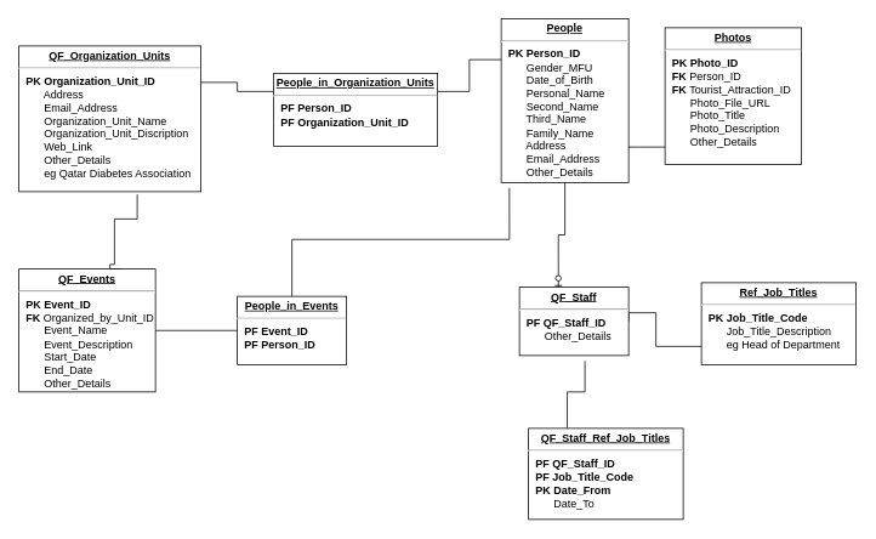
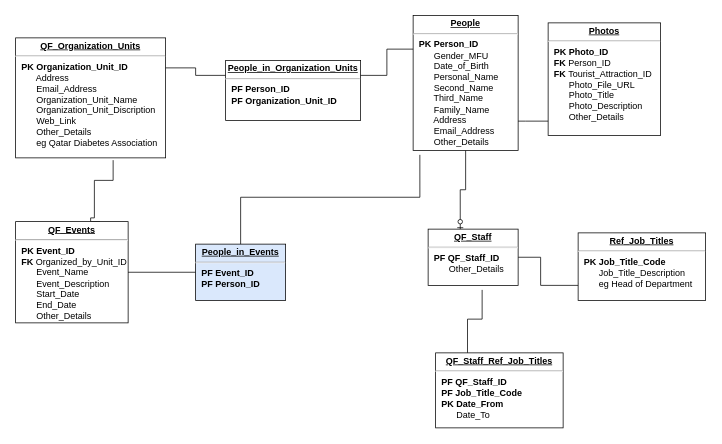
  <mxCell id="0" />
  <mxCell id="1" parent="0" />
  <mxCell id="2" style="edgeStyle=orthogonalEdgeStyle;rounded=0;html=1;exitX=0.65;exitY=1.019;entryX=0.75;entryY=0;labelBackgroundColor=none;endArrow=none;endFill=0;endSize=8;fontFamily=Verdana;fontSize=12;align=left;entryDx=0;entryDy=0;exitDx=0;exitDy=0;exitPerimeter=0;" parent="1" source="3" target="4" edge="1"><mxGeometry relative="1" as="geometry"><Array as="points"><mxPoint x="150" y="240" /><mxPoint x="125" y="240" /><mxPoint x="125" y="290" /><mxPoint x="120" y="290" /><mxPoint x="120" y="295" /></Array></mxGeometry></mxCell>
  <mxCell id="3" value="&lt;p style=&quot;margin: 0px ; margin-top: 4px ; text-align: center ; text-decoration: underline&quot;&gt;&lt;b&gt;QF_Organization_Units&lt;/b&gt;&lt;/p&gt;&lt;hr&gt;&lt;p style=&quot;margin: 0px ; margin-left: 8px&quot;&gt;&lt;b&gt;PK Organization_Unit_ID&lt;/b&gt;&lt;br&gt;&amp;nbsp; &amp;nbsp; &amp;nbsp; Address&lt;br&gt;&amp;nbsp; &amp;nbsp; &amp;nbsp; Email_Address&lt;/p&gt;&lt;p style=&quot;margin: 0px ; margin-left: 8px&quot;&gt;&amp;nbsp; &amp;nbsp; &amp;nbsp; Organization_Unit_Name&lt;/p&gt;&lt;p style=&quot;margin: 0px ; margin-left: 8px&quot;&gt;&amp;nbsp; &amp;nbsp; &amp;nbsp; Organization_Unit_Discription&lt;/p&gt;&lt;p style=&quot;margin: 0px ; margin-left: 8px&quot;&gt;&amp;nbsp; &amp;nbsp; &amp;nbsp; Web_Link&lt;/p&gt;&lt;p style=&quot;margin: 0px ; margin-left: 8px&quot;&gt;&amp;nbsp; &amp;nbsp; &amp;nbsp; Other_Details&lt;/p&gt;&lt;p style=&quot;margin: 0px ; margin-left: 8px&quot;&gt;&amp;nbsp; &amp;nbsp; &amp;nbsp; eg Qatar Diabetes Association&lt;/p&gt;" style="verticalAlign=top;align=left;overflow=fill;fontSize=12;fontFamily=Helvetica;html=1;rounded=0;shadow=0;comic=0;labelBackgroundColor=none;strokeWidth=1" parent="1" vertex="1"><mxGeometry x="20" y="50" width="200" height="160" as="geometry" /></mxCell>
  <mxCell id="4" value="&lt;p style=&quot;margin: 0px ; margin-top: 4px ; text-align: center ; text-decoration: underline&quot;&gt;&lt;b&gt;QF_Events&lt;/b&gt;&lt;/p&gt;&lt;hr&gt;&lt;p style=&quot;margin: 0px ; margin-left: 8px&quot;&gt;&lt;b&gt;PK Event_ID&lt;/b&gt;&lt;br&gt;&lt;b&gt;FK &lt;/b&gt;Organized_by_Unit_ID&lt;br&gt;&amp;nbsp; &amp;nbsp; &amp;nbsp; Event_Name&lt;/p&gt;&lt;p style=&quot;margin: 0px ; margin-left: 8px&quot;&gt;&amp;nbsp; &amp;nbsp; &amp;nbsp; Event_Description&lt;/p&gt;&lt;p style=&quot;margin: 0px ; margin-left: 8px&quot;&gt;&amp;nbsp; &amp;nbsp; &amp;nbsp; Start_Date&lt;/p&gt;&lt;p style=&quot;margin: 0px ; margin-left: 8px&quot;&gt;&amp;nbsp; &amp;nbsp; &amp;nbsp; End_Date&lt;/p&gt;&lt;p style=&quot;margin: 0px ; margin-left: 8px&quot;&gt;&amp;nbsp; &amp;nbsp; &amp;nbsp; Other_Details&lt;/p&gt;" style="verticalAlign=top;align=left;overflow=fill;fontSize=12;fontFamily=Helvetica;html=1;rounded=0;shadow=0;comic=0;labelBackgroundColor=none;strokeWidth=1" parent="1" vertex="1"><mxGeometry x="20" y="295" width="150" height="135" as="geometry" /></mxCell>
  <mxCell id="5" style="edgeStyle=orthogonalEdgeStyle;rounded=0;html=1;exitX=0;exitY=0.25;entryX=1;entryY=0.25;labelBackgroundColor=none;endArrow=none;endFill=0;endSize=8;fontFamily=Verdana;fontSize=12;align=left;" parent="1" source="18" target="3" edge="1"><mxGeometry relative="1" as="geometry" /></mxCell>
  <mxCell id="6" style="rounded=0;orthogonalLoop=1;jettySize=auto;html=1;entryX=0.357;entryY=0.028;entryDx=0;entryDy=0;entryPerimeter=0;edgeStyle=orthogonalEdgeStyle;endArrow=ERzeroToOne;endFill=1;" edge="1" parent="1" source="7" target="13"><mxGeometry relative="1" as="geometry" /></mxCell>
  <mxCell id="7" value="&lt;p style=&quot;margin: 0px ; margin-top: 4px ; text-align: center ; text-decoration: underline&quot;&gt;&lt;b&gt;People&lt;/b&gt;&lt;/p&gt;&lt;hr&gt;&lt;p style=&quot;margin: 0px ; margin-left: 8px&quot;&gt;&lt;b&gt;PK Person_ID&lt;/b&gt;&lt;br&gt;&amp;nbsp; &amp;nbsp; &amp;nbsp; Gender_MFU&lt;br&gt;&amp;nbsp; &amp;nbsp; &amp;nbsp; Date_of_Birth&lt;/p&gt;&lt;p style=&quot;margin: 0px ; margin-left: 8px&quot;&gt;&amp;nbsp; &amp;nbsp; &amp;nbsp; Personal_Name&lt;/p&gt;&lt;p style=&quot;margin: 0px ; margin-left: 8px&quot;&gt;&amp;nbsp; &amp;nbsp; &amp;nbsp; Second_Name&lt;/p&gt;&lt;p style=&quot;margin: 0px ; margin-left: 8px&quot;&gt;&amp;nbsp; &amp;nbsp; &amp;nbsp; Third_Name&lt;/p&gt;&lt;p style=&quot;margin: 0px ; margin-left: 8px&quot;&gt;&amp;nbsp; &amp;nbsp; &amp;nbsp; Family_Name&lt;/p&gt;&lt;p style=&quot;margin: 0px ; margin-left: 8px&quot;&gt;&amp;nbsp; &amp;nbsp; &amp;nbsp; Address&lt;/p&gt;&lt;p style=&quot;margin: 0px ; margin-left: 8px&quot;&gt;&amp;nbsp; &amp;nbsp; &amp;nbsp; Email_Address&lt;/p&gt;&lt;p style=&quot;margin: 0px ; margin-left: 8px&quot;&gt;&amp;nbsp; &amp;nbsp; &amp;nbsp; Other_Details&lt;/p&gt;" style="verticalAlign=top;align=left;overflow=fill;fontSize=12;fontFamily=Helvetica;html=1;rounded=0;shadow=0;comic=0;labelBackgroundColor=none;strokeWidth=1" parent="1" vertex="1"><mxGeometry x="550" y="20" width="140" height="180" as="geometry" /></mxCell>
  <mxCell id="8" style="edgeStyle=orthogonalEdgeStyle;rounded=0;html=1;exitX=0;exitY=0.5;entryX=1;entryY=0.5;labelBackgroundColor=none;endArrow=none;endFill=0;endSize=8;fontFamily=Verdana;fontSize=12;align=left;" parent="1" source="9" target="4" edge="1"><mxGeometry relative="1" as="geometry" /></mxCell>
- <mxCell id="9" value="&lt;p style=&quot;margin: 0px ; margin-top: 4px ; text-align: center ; text-decoration: underline&quot;&gt;&lt;b&gt;People_in_Events&lt;/b&gt;&lt;/p&gt;&lt;hr&gt;&lt;p style=&quot;margin: 0px ; margin-left: 8px&quot;&gt;&lt;b&gt;PF Event_ID&lt;/b&gt;&lt;/p&gt;&lt;p style=&quot;margin: 0px ; margin-left: 8px&quot;&gt;&lt;b&gt;PF Person_ID&lt;/b&gt;&lt;/p&gt;" style="verticalAlign=top;align=left;overflow=fill;fontSize=12;fontFamily=Helvetica;html=1;rounded=0;shadow=0;comic=0;labelBackgroundColor=none;strokeWidth=1" parent="1" vertex="1"><mxGeometry x="260" y="325" width="120" height="75" as="geometry" /></mxCell>
+ <mxCell id="9" value="&lt;p style=&quot;margin: 0px ; margin-top: 4px ; text-align: center ; text-decoration: underline&quot;&gt;&lt;b&gt;People_in_Events&lt;/b&gt;&lt;/p&gt;&lt;hr&gt;&lt;p style=&quot;margin: 0px ; margin-left: 8px&quot;&gt;&lt;b&gt;PF Event_ID&lt;/b&gt;&lt;/p&gt;&lt;p style=&quot;margin: 0px ; margin-left: 8px&quot;&gt;&lt;b&gt;PF Person_ID&lt;/b&gt;&lt;/p&gt;" style="verticalAlign=top;align=left;overflow=fill;fontSize=12;fontFamily=Helvetica;html=1;rounded=0;shadow=0;comic=0;labelBackgroundColor=none;strokeWidth=1;fillColor=#dae8fc;" parent="1" vertex="1"><mxGeometry x="260" y="325" width="120" height="75" as="geometry" /></mxCell>
  <mxCell id="10" style="edgeStyle=orthogonalEdgeStyle;rounded=0;html=1;exitX=1;exitY=0.5;entryX=0;entryY=0.75;labelBackgroundColor=none;endArrow=none;endFill=0;endSize=8;fontFamily=Verdana;fontSize=12;align=left;" parent="1" source="13" target="15" edge="1"><mxGeometry relative="1" as="geometry"><Array as="points"><mxPoint x="720" y="343" /><mxPoint x="720" y="380" /><mxPoint x="830" y="380" /></Array></mxGeometry></mxCell>
  <mxCell id="11" style="edgeStyle=orthogonalEdgeStyle;rounded=0;html=1;entryX=0.064;entryY=1.033;labelBackgroundColor=none;endArrow=none;endFill=0;endSize=8;fontFamily=Verdana;fontSize=12;align=left;entryDx=0;entryDy=0;entryPerimeter=0;exitX=0.5;exitY=0;exitDx=0;exitDy=0;" parent="1" source="9" target="7" edge="1"><mxGeometry relative="1" as="geometry"><mxPoint x="270" y="290" as="sourcePoint" /></mxGeometry></mxCell>
  <mxCell id="12" style="edgeStyle=orthogonalEdgeStyle;rounded=0;html=1;exitX=0.014;exitY=0.655;labelBackgroundColor=none;endArrow=none;endFill=0;endSize=8;fontFamily=Verdana;fontSize=12;align=left;exitDx=0;exitDy=0;exitPerimeter=0;" parent="1" source="14" edge="1"><mxGeometry relative="1" as="geometry"><mxPoint x="690" y="161" as="targetPoint" /><Array as="points"><mxPoint x="700" y="161" /><mxPoint x="700" y="161" /></Array></mxGeometry></mxCell>
- <mxCell id="13" value="&lt;p style=&quot;margin: 0px ; margin-top: 4px ; text-align: center ; text-decoration: underline&quot;&gt;&lt;b&gt;QF_Staff&lt;/b&gt;&lt;/p&gt;&lt;hr&gt;&lt;p style=&quot;margin: 0px ; margin-left: 8px&quot;&gt;&lt;b&gt;PF QF_Staff_ID&lt;/b&gt;&lt;br&gt;&amp;nbsp; &amp;nbsp; &amp;nbsp; Other_Details&lt;/p&gt;" style="verticalAlign=top;align=left;overflow=fill;fontSize=12;fontFamily=Helvetica;html=1;rounded=0;shadow=0;comic=0;labelBackgroundColor=none;strokeWidth=1" parent="1" vertex="1"><mxGeometry x="570" y="315" width="120" height="75" as="geometry" /></mxCell>
+ <mxCell id="13" value="&lt;p style=&quot;margin: 0px ; margin-top: 4px ; text-align: center ; text-decoration: underline&quot;&gt;&lt;b&gt;QF_Staff&lt;/b&gt;&lt;/p&gt;&lt;hr&gt;&lt;p style=&quot;margin: 0px ; margin-left: 8px&quot;&gt;&lt;b&gt;PF QF_Staff_ID&lt;/b&gt;&lt;br&gt;&amp;nbsp; &amp;nbsp; &amp;nbsp; Other_Details&lt;/p&gt;" style="verticalAlign=top;align=left;overflow=fill;fontSize=12;fontFamily=Helvetica;html=1;rounded=0;shadow=0;comic=0;labelBackgroundColor=none;strokeWidth=1" parent="1" vertex="1"><mxGeometry x="570" y="305" width="120" height="75" as="geometry" /></mxCell>
  <mxCell id="14" value="&lt;p style=&quot;margin: 0px ; margin-top: 4px ; text-align: center ; text-decoration: underline&quot;&gt;&lt;b&gt;Photos&lt;/b&gt;&lt;/p&gt;&lt;hr&gt;&lt;p style=&quot;margin: 0px ; margin-left: 8px&quot;&gt;&lt;b&gt;PK Photo_ID&lt;/b&gt;&lt;br&gt;&lt;b&gt;FK &lt;/b&gt;Person_ID&lt;br&gt;&lt;b&gt;FK &lt;/b&gt;Tourist_Attraction_ID&lt;/p&gt;&lt;p style=&quot;margin: 0px ; margin-left: 8px&quot;&gt;&amp;nbsp; &amp;nbsp; &amp;nbsp; Photo_File_URL&lt;/p&gt;&lt;p style=&quot;margin: 0px ; margin-left: 8px&quot;&gt;&amp;nbsp; &amp;nbsp; &amp;nbsp; Photo_Title&lt;/p&gt;&lt;p style=&quot;margin: 0px ; margin-left: 8px&quot;&gt;&amp;nbsp; &amp;nbsp; &amp;nbsp; Photo_Description&lt;/p&gt;&lt;p style=&quot;margin: 0px ; margin-left: 8px&quot;&gt;&amp;nbsp; &amp;nbsp; &amp;nbsp; Other_Details&lt;/p&gt;&lt;p style=&quot;margin: 0px ; margin-left: 8px&quot;&gt;&lt;br&gt;&lt;/p&gt;" style="verticalAlign=top;align=left;overflow=fill;fontSize=12;fontFamily=Helvetica;html=1;rounded=0;shadow=0;comic=0;labelBackgroundColor=none;strokeWidth=1" parent="1" vertex="1"><mxGeometry x="730" y="30" width="150" height="150" as="geometry" /></mxCell>
  <mxCell id="15" value="&lt;p style=&quot;margin: 0px ; margin-top: 4px ; text-align: center ; text-decoration: underline&quot;&gt;&lt;b&gt;Ref_Job_Titles&lt;/b&gt;&lt;/p&gt;&lt;hr&gt;&lt;p style=&quot;margin: 0px ; margin-left: 8px&quot;&gt;&lt;b&gt;PK Job_Title_Code&lt;/b&gt;&lt;br&gt;&amp;nbsp; &amp;nbsp; &amp;nbsp; Job_Title_Description&lt;br&gt;&amp;nbsp; &amp;nbsp; &amp;nbsp; eg Head of Department&lt;/p&gt;" style="verticalAlign=top;align=left;overflow=fill;fontSize=12;fontFamily=Helvetica;html=1;rounded=0;shadow=0;comic=0;labelBackgroundColor=none;strokeWidth=1" parent="1" vertex="1"><mxGeometry x="770" y="310" width="170" height="90" as="geometry" /></mxCell>
  <mxCell id="16" style="edgeStyle=orthogonalEdgeStyle;rounded=0;html=1;exitX=0.25;exitY=0;entryX=0.6;entryY=1.08;labelBackgroundColor=none;endArrow=none;endFill=0;endSize=8;fontFamily=Verdana;fontSize=12;align=left;entryDx=0;entryDy=0;entryPerimeter=0;exitDx=0;exitDy=0;" parent="1" source="17" target="13" edge="1"><mxGeometry relative="1" as="geometry" /></mxCell>
  <mxCell id="17" value="&lt;p style=&quot;margin: 0px ; margin-top: 4px ; text-align: center ; text-decoration: underline&quot;&gt;&lt;b&gt;QF_Staff_Ref_Job_Titles&lt;/b&gt;&lt;/p&gt;&lt;hr&gt;&lt;p style=&quot;margin: 0px ; margin-left: 8px&quot;&gt;&lt;b&gt;PF QF_Staff_ID&lt;/b&gt;&lt;br&gt;&lt;b&gt;PF Job_Title_Code&lt;/b&gt;&lt;br&gt;&lt;b&gt;PK Date_From&lt;/b&gt;&lt;/p&gt;&lt;p style=&quot;margin: 0px ; margin-left: 8px&quot;&gt;&amp;nbsp; &amp;nbsp; &amp;nbsp; Date_To&lt;/p&gt;" style="verticalAlign=top;align=left;overflow=fill;fontSize=12;fontFamily=Helvetica;html=1;rounded=0;shadow=0;comic=0;labelBackgroundColor=none;strokeWidth=1" parent="1" vertex="1"><mxGeometry x="580" y="470" width="170" height="100" as="geometry" /></mxCell>
  <mxCell id="18" value="&lt;p style=&quot;margin: 0px ; margin-top: 4px ; text-align: center ; text-decoration: underline&quot;&gt;&lt;b&gt;People_in_Organization_Units&lt;/b&gt;&lt;/p&gt;&lt;hr&gt;&lt;p style=&quot;margin: 0px ; margin-left: 8px&quot;&gt;&lt;b&gt;PF Person_ID&lt;/b&gt;&lt;br&gt;&lt;b&gt;PF Organization_Unit_ID&lt;/b&gt;&lt;br&gt;&lt;/p&gt;" style="verticalAlign=top;align=left;overflow=fill;fontSize=12;fontFamily=Helvetica;html=1;rounded=0;shadow=0;comic=0;labelBackgroundColor=none;strokeWidth=1" parent="1" vertex="1"><mxGeometry x="300" y="80" width="180" height="80" as="geometry" /></mxCell>
  <mxCell id="19" style="edgeStyle=orthogonalEdgeStyle;rounded=0;html=1;exitX=0;exitY=0.25;entryX=1;entryY=0.25;labelBackgroundColor=none;endArrow=none;endFill=0;endSize=8;fontFamily=Verdana;fontSize=12;align=left;" edge="1" parent="1" source="7" target="18"><mxGeometry relative="1" as="geometry"><mxPoint x="550" y="65" as="sourcePoint" /><mxPoint x="220" y="90" as="targetPoint" /></mxGeometry></mxCell>
